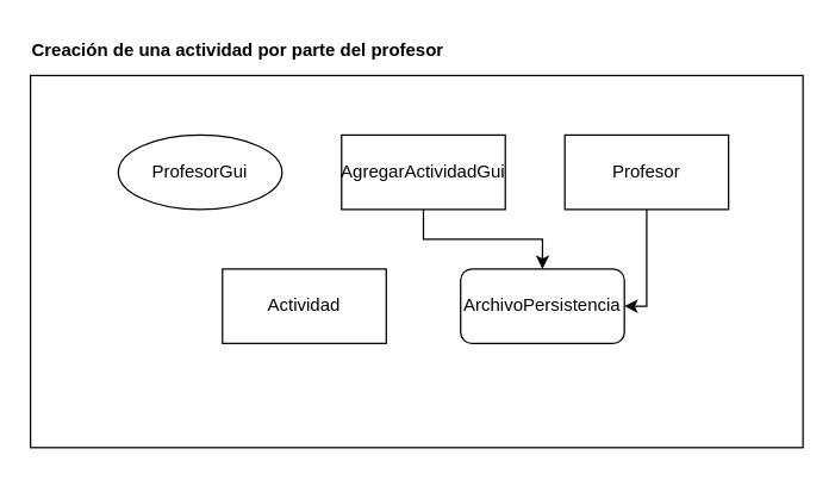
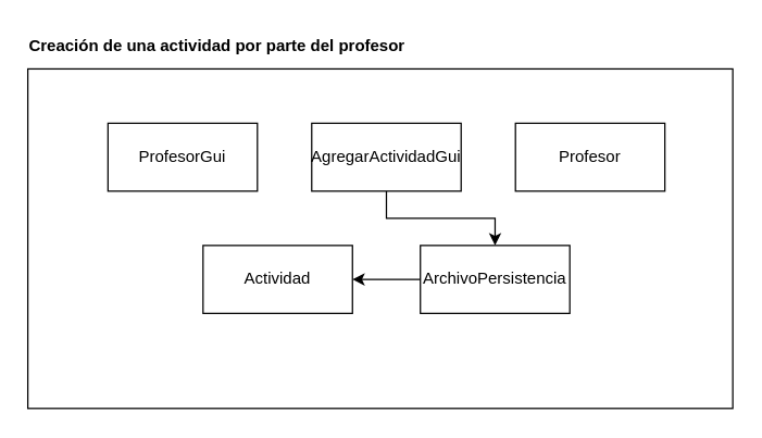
  <mxCell id="0" />
  <mxCell id="1" parent="0" />
  <mxCell id="2" value="" style="html=1;whiteSpace=wrap;" parent="1" vertex="1"><mxGeometry x="20" y="50" width="519" height="250" as="geometry" /></mxCell>
- <mxCell id="3" value="ProfesorGui" style="ellipse;html=1;whiteSpace=wrap;" parent="1" vertex="1"><mxGeometry x="79" y="90" width="110" height="50" as="geometry" /></mxCell>
+ <mxCell id="3" value="ProfesorGui" style="html=1;whiteSpace=wrap;" parent="1" vertex="1"><mxGeometry x="79" y="90" width="110" height="50" as="geometry" /></mxCell>
  <mxCell id="4" value="AgregarActividadGui" style="html=1;whiteSpace=wrap;" parent="1" vertex="1"><mxGeometry x="229" y="90" width="110" height="50" as="geometry" /></mxCell>
- <mxCell id="5" style="edgeStyle=orthogonalEdgeStyle;rounded=0;orthogonalLoop=1;jettySize=auto;html=1;entryX=1;entryY=0.5;entryDx=0;entryDy=0;" parent="1" source="6" target="8" edge="1"><mxGeometry relative="1" as="geometry"><Array as="points"><mxPoint x="434" y="205" /></Array></mxGeometry></mxCell>
  <mxCell id="6" value="Profesor" style="html=1;whiteSpace=wrap;" parent="1" vertex="1"><mxGeometry x="379" y="90" width="110" height="50" as="geometry" /></mxCell>
- <mxCell id="8" value="ArchivoPersistencia" style="html=1;whiteSpace=wrap;rounded=1;" parent="1" vertex="1"><mxGeometry x="309" y="180" width="110" height="50" as="geometry" /></mxCell>
+ <mxCell id="7" style="edgeStyle=orthogonalEdgeStyle;rounded=0;orthogonalLoop=1;jettySize=auto;html=1;entryX=1;entryY=0.5;entryDx=0;entryDy=0;" parent="1" source="8" target="9" edge="1"><mxGeometry relative="1" as="geometry" /></mxCell>
+ <mxCell id="8" value="ArchivoPersistencia" style="html=1;whiteSpace=wrap;" parent="1" vertex="1"><mxGeometry x="309" y="180" width="110" height="50" as="geometry" /></mxCell>
  <mxCell id="9" value="Actividad" style="html=1;whiteSpace=wrap;" parent="1" vertex="1"><mxGeometry x="149" y="180" width="110" height="50" as="geometry" /></mxCell>
  <mxCell id="10" style="edgeStyle=orthogonalEdgeStyle;rounded=0;orthogonalLoop=1;jettySize=auto;html=1;" parent="1" source="4" target="8" edge="1"><mxGeometry relative="1" as="geometry" /></mxCell>
  <mxCell id="11" value="Creación de una actividad por parte del profesor" style="text;align=center;fontStyle=1;verticalAlign=middle;spacingLeft=3;spacingRight=3;strokeColor=none;rotatable=0;points=[[0,0.5],[1,0.5]];portConstraint=eastwest;html=1;" parent="1" vertex="1"><mxGeometry x="119" y="20" width="80" height="26" as="geometry" /></mxCell>
